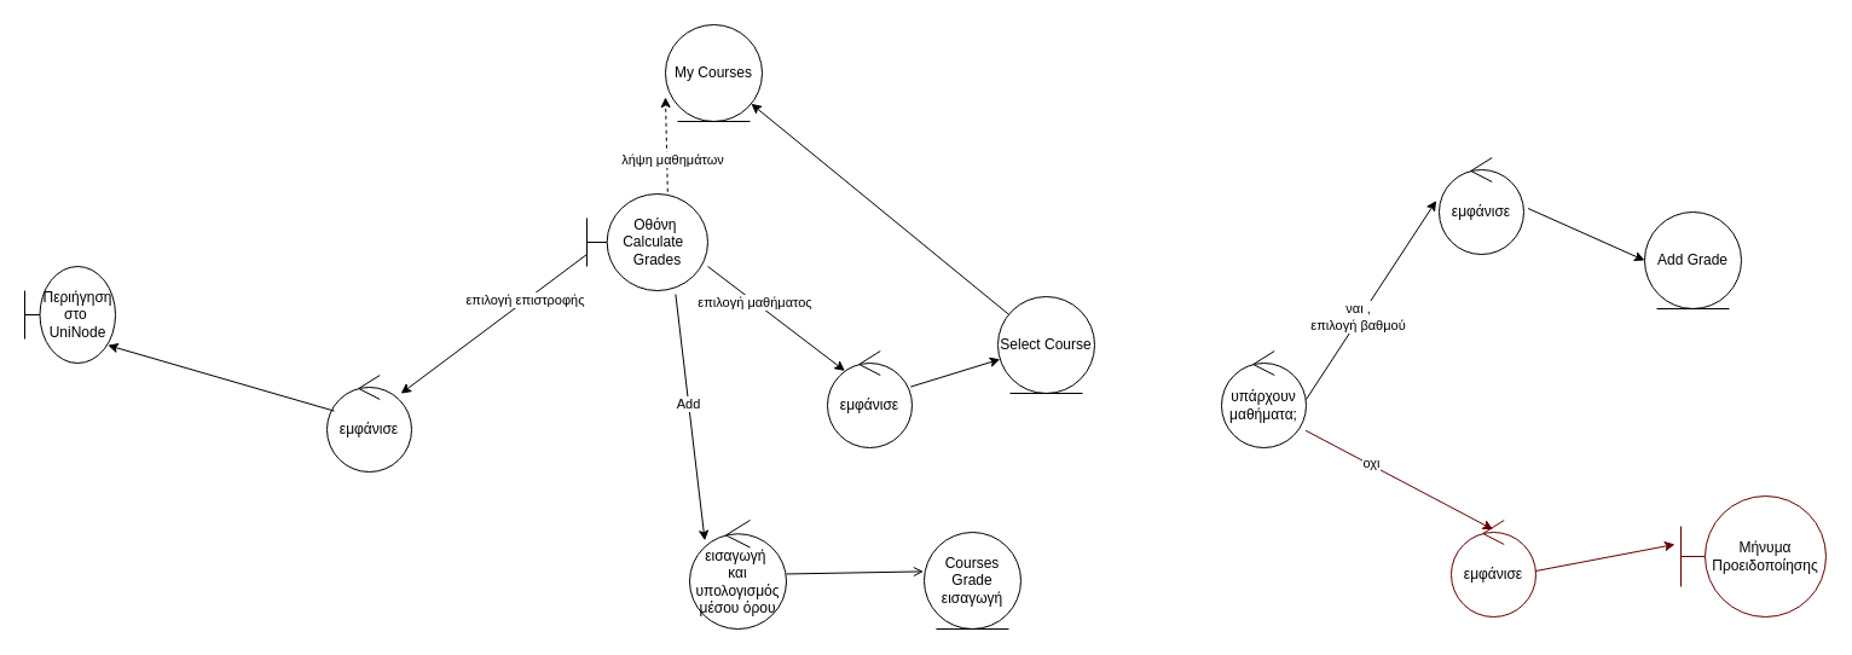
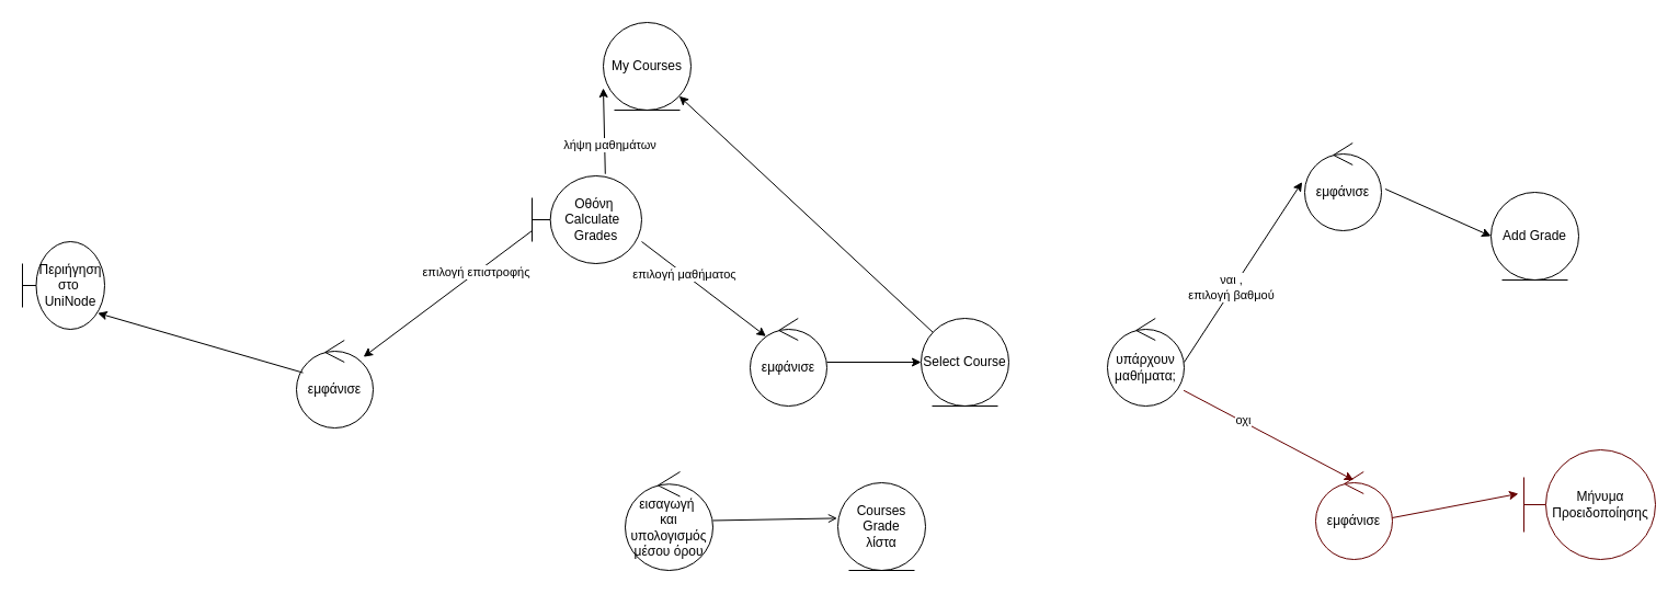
  <mxCell id="0" />
  <mxCell id="1" parent="0" />
  <mxCell id="2" value="Οθόνη&amp;nbsp;&lt;br&gt;Calculate&amp;nbsp;&amp;nbsp;&lt;br&gt;Grades" style="shape=umlBoundary;whiteSpace=wrap;html=1;" vertex="1" parent="1"><mxGeometry x="485" y="160" width="100" height="80" as="geometry" /></mxCell>
- <mxCell id="3" value="" style="endArrow=classic;html=1;exitX=0.668;exitY=-0.022;exitDx=0;exitDy=0;exitPerimeter=0;entryX=0;entryY=0.75;entryDx=0;entryDy=0;entryPerimeter=0;dashed=1;" edge="1" parent="1" source="2" target="5"><mxGeometry width="50" height="50" relative="1" as="geometry"><mxPoint x="970" y="310" as="sourcePoint" /><mxPoint x="540" y="100" as="targetPoint" /></mxGeometry></mxCell>
+ <mxCell id="3" value="" style="endArrow=classic;html=1;exitX=0.668;exitY=-0.022;exitDx=0;exitDy=0;exitPerimeter=0;entryX=0;entryY=0.75;entryDx=0;entryDy=0;entryPerimeter=0;" edge="1" parent="1" source="2" target="5"><mxGeometry width="50" height="50" relative="1" as="geometry"><mxPoint x="970" y="310" as="sourcePoint" /><mxPoint x="540" y="100" as="targetPoint" /></mxGeometry></mxCell>
  <mxCell id="4" value="λήψη μαθημάτων" style="edgeLabel;html=1;align=center;verticalAlign=middle;resizable=0;points=[];" vertex="1" connectable="0" parent="3"><mxGeometry x="-0.308" y="-3" relative="1" as="geometry"><mxPoint x="1" as="offset" /></mxGeometry></mxCell>
  <mxCell id="5" value="My Courses" style="ellipse;shape=umlEntity;whiteSpace=wrap;html=1;" vertex="1" parent="1"><mxGeometry x="550" width="80" height="80" as="geometry" y="20" /></mxCell>
  <mxCell id="6" value="εμφάνισε" style="ellipse;shape=umlControl;whiteSpace=wrap;html=1;" vertex="1" parent="1"><mxGeometry x="684" y="290" width="70" height="80" as="geometry" /></mxCell>
  <mxCell id="7" value="" style="endArrow=classic;html=1;exitX=1;exitY=0.75;exitDx=0;exitDy=0;exitPerimeter=0;entryX=0.206;entryY=0.205;entryDx=0;entryDy=0;entryPerimeter=0;" edge="1" parent="1" source="2" target="6"><mxGeometry width="50" height="50" relative="1" as="geometry"><mxPoint x="600" y="300" as="sourcePoint" /><mxPoint x="650" y="250" as="targetPoint" /></mxGeometry></mxCell>
  <mxCell id="8" value="επιλογή μαθήματος" style="edgeLabel;html=1;align=center;verticalAlign=middle;resizable=0;points=[];" vertex="1" connectable="0" parent="7"><mxGeometry x="-0.33" relative="1" as="geometry"><mxPoint as="offset" /></mxGeometry></mxCell>
  <mxCell id="9" value="" style="endArrow=classic;html=1;" edge="1" parent="1" source="6" target="10"><mxGeometry width="50" height="50" relative="1" as="geometry"><mxPoint x="600" y="400" as="sourcePoint" /><mxPoint x="650" y="350" as="targetPoint" /></mxGeometry></mxCell>
- <mxCell id="10" value="Select Course" style="ellipse;shape=umlEntity;whiteSpace=wrap;html=1;" vertex="1" parent="1"><mxGeometry x="825" y="245" width="80" height="80" as="geometry" /></mxCell>
+ <mxCell id="10" value="Select Course" style="ellipse;shape=umlEntity;whiteSpace=wrap;html=1;" vertex="1" parent="1"><mxGeometry x="840" y="290" width="80" height="80" as="geometry" /></mxCell>
  <mxCell id="11" value="" style="endArrow=classic;html=1;" edge="1" parent="1" source="10" target="5"><mxGeometry width="50" height="50" relative="1" as="geometry"><mxPoint x="600" y="600" as="sourcePoint" /><mxPoint x="510" y="630" as="targetPoint" /></mxGeometry></mxCell>
  <mxCell id="12" value="υπάρχουν μαθήματα;" style="ellipse;shape=umlControl;whiteSpace=wrap;html=1;" vertex="1" parent="1"><mxGeometry x="1010" y="290" width="70" height="80" as="geometry" /></mxCell>
  <mxCell id="13" value="" style="endArrow=classic;html=1;entryX=0.494;entryY=0.095;entryDx=0;entryDy=0;entryPerimeter=0;strokeColor=#660000;exitX=0.994;exitY=0.822;exitDx=0;exitDy=0;exitPerimeter=0;" edge="1" parent="1" source="12" target="25"><mxGeometry width="50" height="50" relative="1" as="geometry"><mxPoint x="1041" y="374" as="sourcePoint" /><mxPoint x="421" y="800" as="targetPoint" /></mxGeometry></mxCell>
  <mxCell id="14" value="οχι" style="edgeLabel;html=1;align=center;verticalAlign=middle;resizable=0;points=[];" vertex="1" connectable="0" parent="13"><mxGeometry x="-0.315" y="1" relative="1" as="geometry"><mxPoint as="offset" /></mxGeometry></mxCell>
  <mxCell id="15" value="εμφάνισε" style="ellipse;shape=umlControl;whiteSpace=wrap;html=1;" vertex="1" parent="1"><mxGeometry x="1190" y="130" width="70" height="80" as="geometry" /></mxCell>
  <mxCell id="16" value="" style="endArrow=classic;html=1;exitX=1;exitY=0.5;exitDx=0;exitDy=0;exitPerimeter=0;entryX=-0.034;entryY=0.445;entryDx=0;entryDy=0;entryPerimeter=0;" edge="1" parent="1" source="12" target="15"><mxGeometry width="50" height="50" relative="1" as="geometry"><mxPoint x="530" y="640" as="sourcePoint" /><mxPoint x="710" y="660" as="targetPoint" /></mxGeometry></mxCell>
  <mxCell id="17" value="ναι , &lt;br&gt;επιλογή βαθμού" style="edgeLabel;html=1;align=center;verticalAlign=middle;resizable=0;points=[];" vertex="1" connectable="0" parent="16"><mxGeometry x="-0.179" y="2" relative="1" as="geometry"><mxPoint as="offset" /></mxGeometry></mxCell>
  <mxCell id="18" value="Αdd Grade" style="ellipse;shape=umlEntity;whiteSpace=wrap;html=1;" vertex="1" parent="1"><mxGeometry x="1360" y="175" width="80" height="80" as="geometry" /></mxCell>
  <mxCell id="19" value="" style="endArrow=classic;html=1;entryX=0;entryY=0.5;entryDx=0;entryDy=0;exitX=1.051;exitY=0.525;exitDx=0;exitDy=0;exitPerimeter=0;" edge="1" parent="1" source="15" target="18"><mxGeometry width="50" height="50" relative="1" as="geometry"><mxPoint x="840" y="680" as="sourcePoint" /><mxPoint x="820" y="500" as="targetPoint" /></mxGeometry></mxCell>
  <mxCell id="20" value="εισαγωγή&amp;nbsp;&lt;br&gt;και&lt;br&gt;υπολογισμός&lt;br&gt;μέσου όρου" style="ellipse;shape=umlControl;whiteSpace=wrap;html=1;" vertex="1" parent="1"><mxGeometry x="570" y="430" width="80" height="90" as="geometry" /></mxCell>
- <mxCell id="21" value="" style="endArrow=classic;html=1;exitX=0.734;exitY=1.038;exitDx=0;exitDy=0;exitPerimeter=0;entryX=0.157;entryY=0.187;entryDx=0;entryDy=0;entryPerimeter=0;" edge="1" parent="1" source="2" target="20"><mxGeometry width="50" height="50" relative="1" as="geometry"><mxPoint x="700" y="390" as="sourcePoint" /><mxPoint x="360" y="360" as="targetPoint" /></mxGeometry></mxCell>
- <mxCell id="22" value="Add" style="edgeLabel;html=1;align=center;verticalAlign=middle;resizable=0;points=[];" vertex="1" connectable="0" parent="21"><mxGeometry x="-0.113" y="-1" relative="1" as="geometry"><mxPoint as="offset" /></mxGeometry></mxCell>
  <mxCell id="23" value="" style="endArrow=open;html=1;entryX=-0.007;entryY=0.405;entryDx=0;entryDy=0;entryPerimeter=0;" edge="1" parent="1" source="20" target="24"><mxGeometry width="50" height="50" relative="1" as="geometry"><mxPoint x="970" y="240" as="sourcePoint" /><mxPoint x="186.8" y="460" as="targetPoint" /></mxGeometry></mxCell>
- <mxCell id="24" value="Courses Grade&lt;br&gt;εισαγωγή" style="ellipse;shape=umlEntity;whiteSpace=wrap;html=1;" vertex="1" parent="1"><mxGeometry x="764" y="440" width="80" height="80" as="geometry" /></mxCell>
+ <mxCell id="24" value="Courses Grade&lt;br&gt;λίστα" style="ellipse;shape=umlEntity;whiteSpace=wrap;html=1;" vertex="1" parent="1"><mxGeometry x="764" y="440" width="80" height="80" as="geometry" /></mxCell>
  <mxCell id="25" value="εμφάνισε" style="ellipse;shape=umlControl;whiteSpace=wrap;html=1;strokeColor=#660000;" vertex="1" parent="1"><mxGeometry x="1200" y="430" width="70" height="80" as="geometry" /></mxCell>
  <mxCell id="26" value="Μήνυμα Προειδοποίησης" style="shape=umlBoundary;whiteSpace=wrap;html=1;strokeColor=#660000;" vertex="1" parent="1"><mxGeometry x="1390" y="410" width="120" height="100" as="geometry" /></mxCell>
  <mxCell id="27" value="" style="endArrow=classic;html=1;exitX=0.997;exitY=0.525;exitDx=0;exitDy=0;exitPerimeter=0;entryX=-0.042;entryY=0.4;entryDx=0;entryDy=0;entryPerimeter=0;strokeColor=#660000;" edge="1" parent="1" source="25" target="26"><mxGeometry width="50" height="50" relative="1" as="geometry"><mxPoint x="510" y="650" as="sourcePoint" /><mxPoint x="595" y="842" as="targetPoint" /></mxGeometry></mxCell>
  <mxCell id="28" value="" style="endArrow=classic;html=1;strokeColor=#000000;exitX=0;exitY=0.625;exitDx=0;exitDy=0;exitPerimeter=0;entryX=0.874;entryY=0.19;entryDx=0;entryDy=0;entryPerimeter=0;" edge="1" parent="1" source="2" target="30"><mxGeometry width="50" height="50" relative="1" as="geometry"><mxPoint x="420" y="270" as="sourcePoint" /><mxPoint x="360" y="370" as="targetPoint" /></mxGeometry></mxCell>
  <mxCell id="29" value="επιλογή επιστροφής" style="edgeLabel;html=1;align=center;verticalAlign=middle;resizable=0;points=[];" vertex="1" connectable="0" parent="28"><mxGeometry x="-0.333" y="-1" relative="1" as="geometry"><mxPoint as="offset" /></mxGeometry></mxCell>
  <mxCell id="30" value="εμφάνισε" style="ellipse;shape=umlControl;whiteSpace=wrap;html=1;strokeColor=#000000;" vertex="1" parent="1"><mxGeometry x="270" y="310" width="70" height="80" as="geometry" /></mxCell>
  <mxCell id="31" value="Περιήγηση στο&amp;nbsp;&lt;br&gt;UniNode" style="shape=umlBoundary;whiteSpace=wrap;html=1;strokeColor=#000000;" vertex="1" parent="1"><mxGeometry x="20" y="220" width="75" height="80" as="geometry" /></mxCell>
  <mxCell id="32" value="" style="endArrow=classic;html=1;strokeColor=#000000;exitX=0.086;exitY=0.37;exitDx=0;exitDy=0;exitPerimeter=0;entryX=0.916;entryY=0.815;entryDx=0;entryDy=0;entryPerimeter=0;" edge="1" parent="1" source="30" target="31"><mxGeometry width="50" height="50" relative="1" as="geometry"><mxPoint x="270" y="400" as="sourcePoint" /><mxPoint x="430" y="330" as="targetPoint" /></mxGeometry></mxCell>
